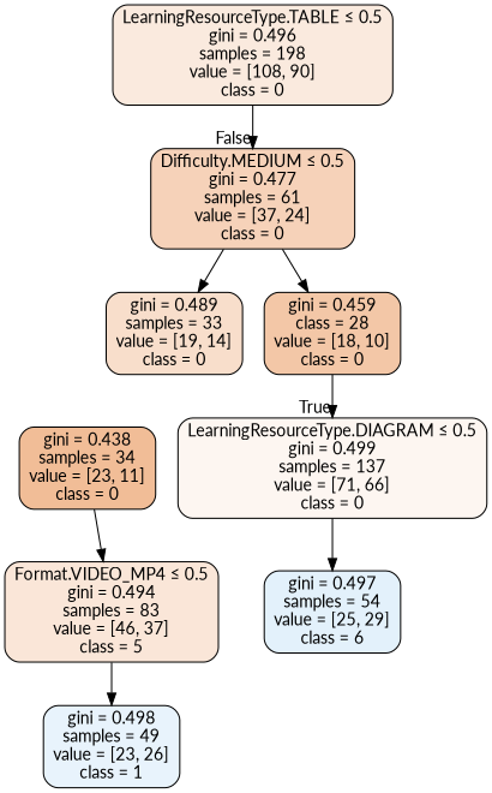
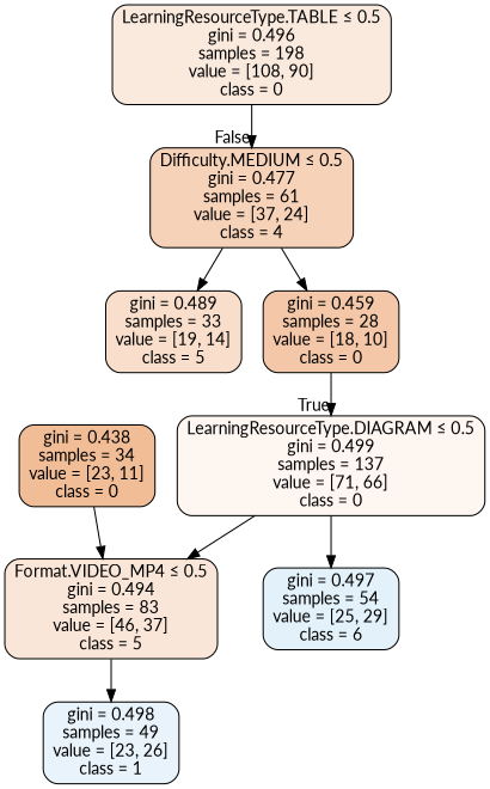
  digraph {
    fontname=Lato
    node [color=black fontname=Lato shape=box style="filled, rounded"]
    edge [fontname=Lato]
    n1 [fillcolor="#e581392a" label=<LearningResourceType.TABLE &le; 0.5<br/>gini = 0.496<br/>samples = 198<br/>value = [108, 90]<br/>class = 0>]
-   n2 [fillcolor="#e581395a" label=<Difficulty.MEDIUM &le; 0.5<br/>gini = 0.477<br/>samples = 61<br/>value = [37, 24]<br/>class = 0>]
+   n2 [fillcolor="#e581395a" label=<Difficulty.MEDIUM &le; 0.5<br/>gini = 0.477<br/>samples = 61<br/>value = [37, 24]<br/>class = 4>]
    n3 [fillcolor="#e5813912" label=<LearningResourceType.DIAGRAM &le; 0.5<br/>gini = 0.499<br/>samples = 137<br/>value = [71, 66]<br/>class = 0>]
    n4 [fillcolor="#e5813932" label=<Format.VIDEO_MP4 &le; 0.5<br/>gini = 0.494<br/>samples = 83<br/>value = [46, 37]<br/>class = 5>]
    n5 [fillcolor="#399de523" label=<gini = 0.497<br/>samples = 54<br/>value = [25, 29]<br/>class = 6>]
-   n6 [fillcolor="#e5813943" label=<gini = 0.489<br/>samples = 33<br/>value = [19, 14]<br/>class = 0>]
-   n7 [fillcolor="#e5813971" label=<gini = 0.459<br/>class = 28<br/>value = [18, 10]<br/>class = 0>]
+   n6 [fillcolor="#e5813943" label=<gini = 0.489<br/>samples = 33<br/>value = [19, 14]<br/>class = 5>]
+   n7 [fillcolor="#e5813971" label=<gini = 0.459<br/>samples = 28<br/>value = [18, 10]<br/>class = 0>]
    n8 [fillcolor="#399de51d" label=<gini = 0.498<br/>samples = 49<br/>value = [23, 26]<br/>class = 1>]
    n9 [fillcolor="#e5813985" label=<gini = 0.438<br/>samples = 34<br/>value = [23, 11]<br/>class = 0>]
    n1 -> n2 [headlabel=False labelangle=-45 labeldistance=2.5]
    n2 -> n6
    n2 -> n7
+   n3 -> n4
    n3 -> n5
    n4 -> n8
    n7 -> n3 [headlabel=True labelangle=45 labeldistance=2.5]
    n9 -> n4
  }
